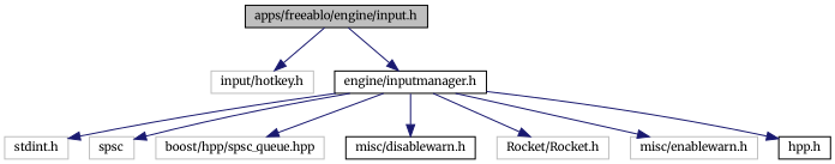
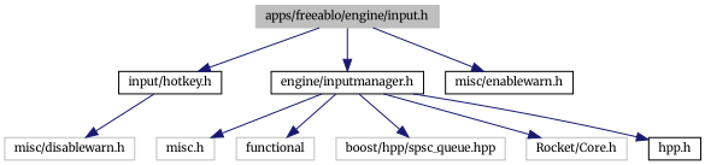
  digraph {
    fontname=Merriweather
    node [color=black fillcolor=white fontname=Merriweather fontsize=10 shape=record style=filled]
    edge [color=midnightblue fontname=Merriweather fontsize=10 labelfontname=Helvetica labelfontsize=10 style=solid]
-   n1 [fillcolor=grey75 fontcolor=black height=0.2 label="apps/freeablo/engine/input.h" width=0.4]
-   n2 [color=grey75 height=0.2 label="input/hotkey.h" width=0.4]
+   n1 [color=grey75 fillcolor=grey75 fontcolor=black height=0.2 label="apps/freeablo/engine/input.h" width=0.4]
+   n2 [height=0.2 label="input/hotkey.h" width=0.4]
    n3 [height=0.2 label="engine/inputmanager.h" width=0.4]
-   n4 [color=grey75 height=0.2 label="stdint.h" width=0.4]
-   n5 [color=grey75 height=0.2 label=spsc width=0.4]
+   n4 [color=grey75 height=0.2 label="misc.h" width=0.4]
+   n5 [color=grey75 height=0.2 label=functional width=0.4]
    n6 [color=grey75 height=0.2 label="boost/hpp/spsc_queue.hpp" width=0.4]
-   n7 [height=0.2 label="misc/disablewarn.h" width=0.4]
-   n8 [color=grey75 height=0.2 label="Rocket/Rocket.h" width=0.4]
-   n9 [color=grey75 height=0.2 label="misc/enablewarn.h" width=0.4]
+   n7 [color=grey75 height=0.2 label="misc/disablewarn.h" width=0.4]
+   n8 [color=grey75 height=0.2 label="Rocket/Core.h" width=0.4]
+   n9 [height=0.2 label="misc/enablewarn.h" width=0.4]
    n10 [height=0.2 label="hpp.h" width=0.4]
    n1 -> n2
    n1 -> n3
    n3 -> n4
    n3 -> n5
    n3 -> n6
-   n3 -> n7
+   n2 -> n7
    n3 -> n8
-   n3 -> n9
+   n1 -> n9
    n3 -> n10
  }
